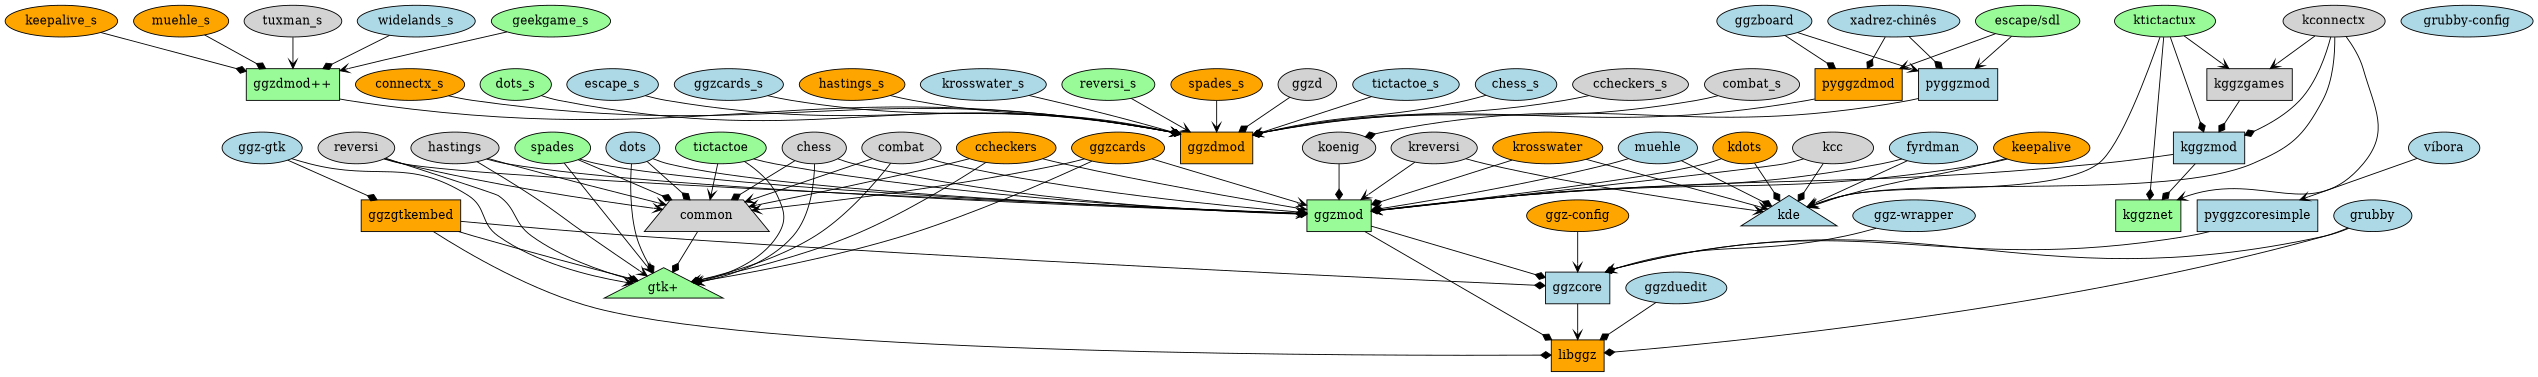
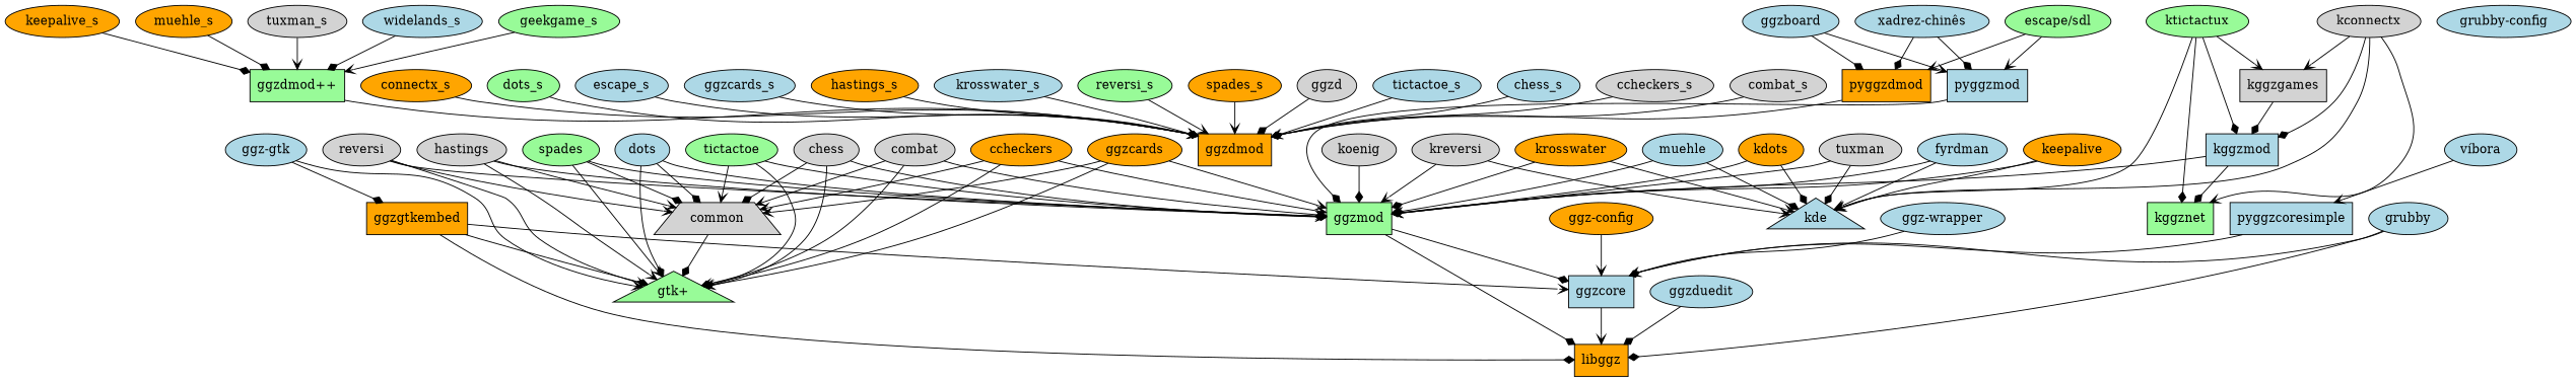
  strict digraph {
    node [fillcolor=lightblue shape=ellipse style=filled]
    edge [arrowhead=vee]
    libggz [fillcolor=orange shape=box]
    ggzcore [shape=box]
    ggzmod [fillcolor=palegreen shape=box]
    "ggz-config" [fillcolor=orange]
    "ggz-wrapper"
    grubby
    "grubby-config"
    ggzgtkembed [fillcolor=orange shape=box]
    "gtk+" [fillcolor=palegreen shape=triangle]
    "ggz-gtk"
    common [fillcolor=lightgrey shape=trapezium]
    hastings [fillcolor=lightgrey]
    dots
    tictactoe [fillcolor=palegreen]
    chess [fillcolor=lightgrey]
    combat [fillcolor=lightgrey]
    ccheckers [fillcolor=orange]
    ggzcards [fillcolor=orange]
    reversi [fillcolor=lightgrey]
    spades [fillcolor=palegreen]
    ggzd [fillcolor=lightgrey]
    ggzdmod [fillcolor=orange shape=box]
    ggzduedit
    "ggzdmod++" [fillcolor=palegreen shape=box]
    tictactoe_s
    widelands_s
    chess_s
    ccheckers_s [fillcolor=lightgrey]
    combat_s [fillcolor=lightgrey]
    connectx_s [fillcolor=orange]
    dots_s [fillcolor=palegreen]
    escape_s
    geekgame_s [fillcolor=palegreen]
    ggzcards_s
    hastings_s [fillcolor=orange]
    keepalive_s [fillcolor=orange]
    krosswater_s
    muehle_s [fillcolor=orange]
    reversi_s [fillcolor=palegreen]
    spades_s [fillcolor=orange]
    tuxman_s [fillcolor=lightgrey]
    pyggzmod [shape=box]
    pyggzdmod [fillcolor=orange shape=box]
    pyggzcoresimple [shape=box]
    ggzboard
    "xadrez-chinês"
    "escape/sdl" [fillcolor=palegreen]
    "víbora"
    ktictactux [fillcolor=palegreen]
    kggzmod [shape=box]
    kggznet [fillcolor=palegreen shape=box]
    kggzgames [fillcolor=lightgrey shape=box]
    kde [shape=triangle]
    kconnectx [fillcolor=lightgrey]
    kdots [fillcolor=orange]
-   kcc [fillcolor=lightgrey]
+   kcc [fillcolor=lightgrey label=tuxman]
    fyrdman
    keepalive [fillcolor=orange]
    koenig [fillcolor=lightgrey]
    kreversi [fillcolor=lightgrey]
    krosswater [fillcolor=orange]
    muehle
    ggzcore -> libggz
    ggzmod -> libggz [arrowhead=diamond]
    ggzmod -> ggzcore [arrowhead=diamond]
    "ggz-config" -> ggzcore
    "ggz-wrapper" -> ggzcore
    grubby -> libggz [arrowhead=diamond]
    grubby -> ggzcore
    ggzgtkembed -> libggz [arrowhead=diamond]
-   ggzgtkembed -> ggzcore [arrowhead=diamond]
+   ggzgtkembed -> ggzcore
    ggzgtkembed -> "gtk+" [arrowhead=diamond]
    "ggz-gtk" -> ggzgtkembed [arrowhead=diamond]
    "ggz-gtk" -> "gtk+"
    common -> "gtk+" [arrowhead=diamond]
    hastings -> ggzmod
    hastings -> "gtk+"
    hastings -> common
    dots -> ggzmod [arrowhead=diamond]
    dots -> "gtk+" [arrowhead=diamond]
    dots -> common [arrowhead=diamond]
    tictactoe -> ggzmod
    tictactoe -> "gtk+"
    tictactoe -> common
    chess -> ggzmod [arrowhead=diamond]
    chess -> "gtk+"
    chess -> common [arrowhead=diamond]
    combat -> ggzmod
    combat -> "gtk+"
    combat -> common
    ccheckers -> ggzmod
    ccheckers -> "gtk+" [arrowhead=diamond]
    ccheckers -> common
    ggzcards -> ggzmod
    ggzcards -> "gtk+" [arrowhead=diamond]
    ggzcards -> common
    reversi -> ggzmod [arrowhead=diamond]
    reversi -> "gtk+"
    reversi -> common
    spades -> ggzmod
    spades -> "gtk+"
    spades -> common [arrowhead=diamond]
    ggzd -> ggzdmod [arrowhead=diamond]
    ggzduedit -> libggz [arrowhead=diamond]
    "ggzdmod++" -> ggzdmod [arrowhead=diamond]
    tictactoe_s -> ggzdmod
    widelands_s -> "ggzdmod++" [arrowhead=diamond]
    chess_s -> ggzdmod [arrowhead=diamond]
    ccheckers_s -> ggzdmod
    combat_s -> ggzdmod [arrowhead=diamond]
    connectx_s -> ggzdmod
    dots_s -> ggzdmod [arrowhead=diamond]
    escape_s -> ggzdmod
    geekgame_s -> "ggzdmod++"
    ggzcards_s -> ggzdmod
    hastings_s -> ggzdmod
    keepalive_s -> "ggzdmod++" [arrowhead=diamond]
    krosswater_s -> ggzdmod [arrowhead=diamond]
    muehle_s -> "ggzdmod++" [arrowhead=diamond]
    reversi_s -> ggzdmod
    spades_s -> ggzdmod
    tuxman_s -> "ggzdmod++"
-   pyggzmod -> koenig [arrowhead=diamond]
+   pyggzmod -> ggzmod [arrowhead=diamond]
    pyggzdmod -> ggzdmod [arrowhead=diamond]
    pyggzcoresimple -> ggzcore [arrowhead=diamond]
    ggzboard -> pyggzmod
    ggzboard -> pyggzdmod [arrowhead=diamond]
    "xadrez-chinês" -> pyggzmod [arrowhead=diamond]
    "xadrez-chinês" -> pyggzdmod [arrowhead=diamond]
    "escape/sdl" -> pyggzmod
    "escape/sdl" -> pyggzdmod
    "víbora" -> pyggzcoresimple
    ktictactux -> kggzmod [arrowhead=diamond]
    ktictactux -> kggznet [arrowhead=diamond]
    ktictactux -> kggzgames
    ktictactux -> kde
    kggzmod -> ggzmod
    kggzmod -> kggznet [arrowhead=diamond]
    kggzgames -> kggzmod [arrowhead=diamond]
    kconnectx -> kggzmod [arrowhead=diamond]
    kconnectx -> kggznet
    kconnectx -> kggzgames
    kconnectx -> kde
    kdots -> ggzmod
    kdots -> kde [arrowhead=diamond]
    kcc -> ggzmod
    kcc -> kde [arrowhead=diamond]
    fyrdman -> ggzmod [arrowhead=diamond]
    fyrdman -> kde
    keepalive -> ggzmod
    keepalive -> kde
    koenig -> ggzmod [arrowhead=diamond]
    kreversi -> ggzmod
    kreversi -> kde
    krosswater -> ggzmod [arrowhead=diamond]
    krosswater -> kde
    muehle -> ggzmod [arrowhead=diamond]
    muehle -> kde [arrowhead=diamond]
  }
